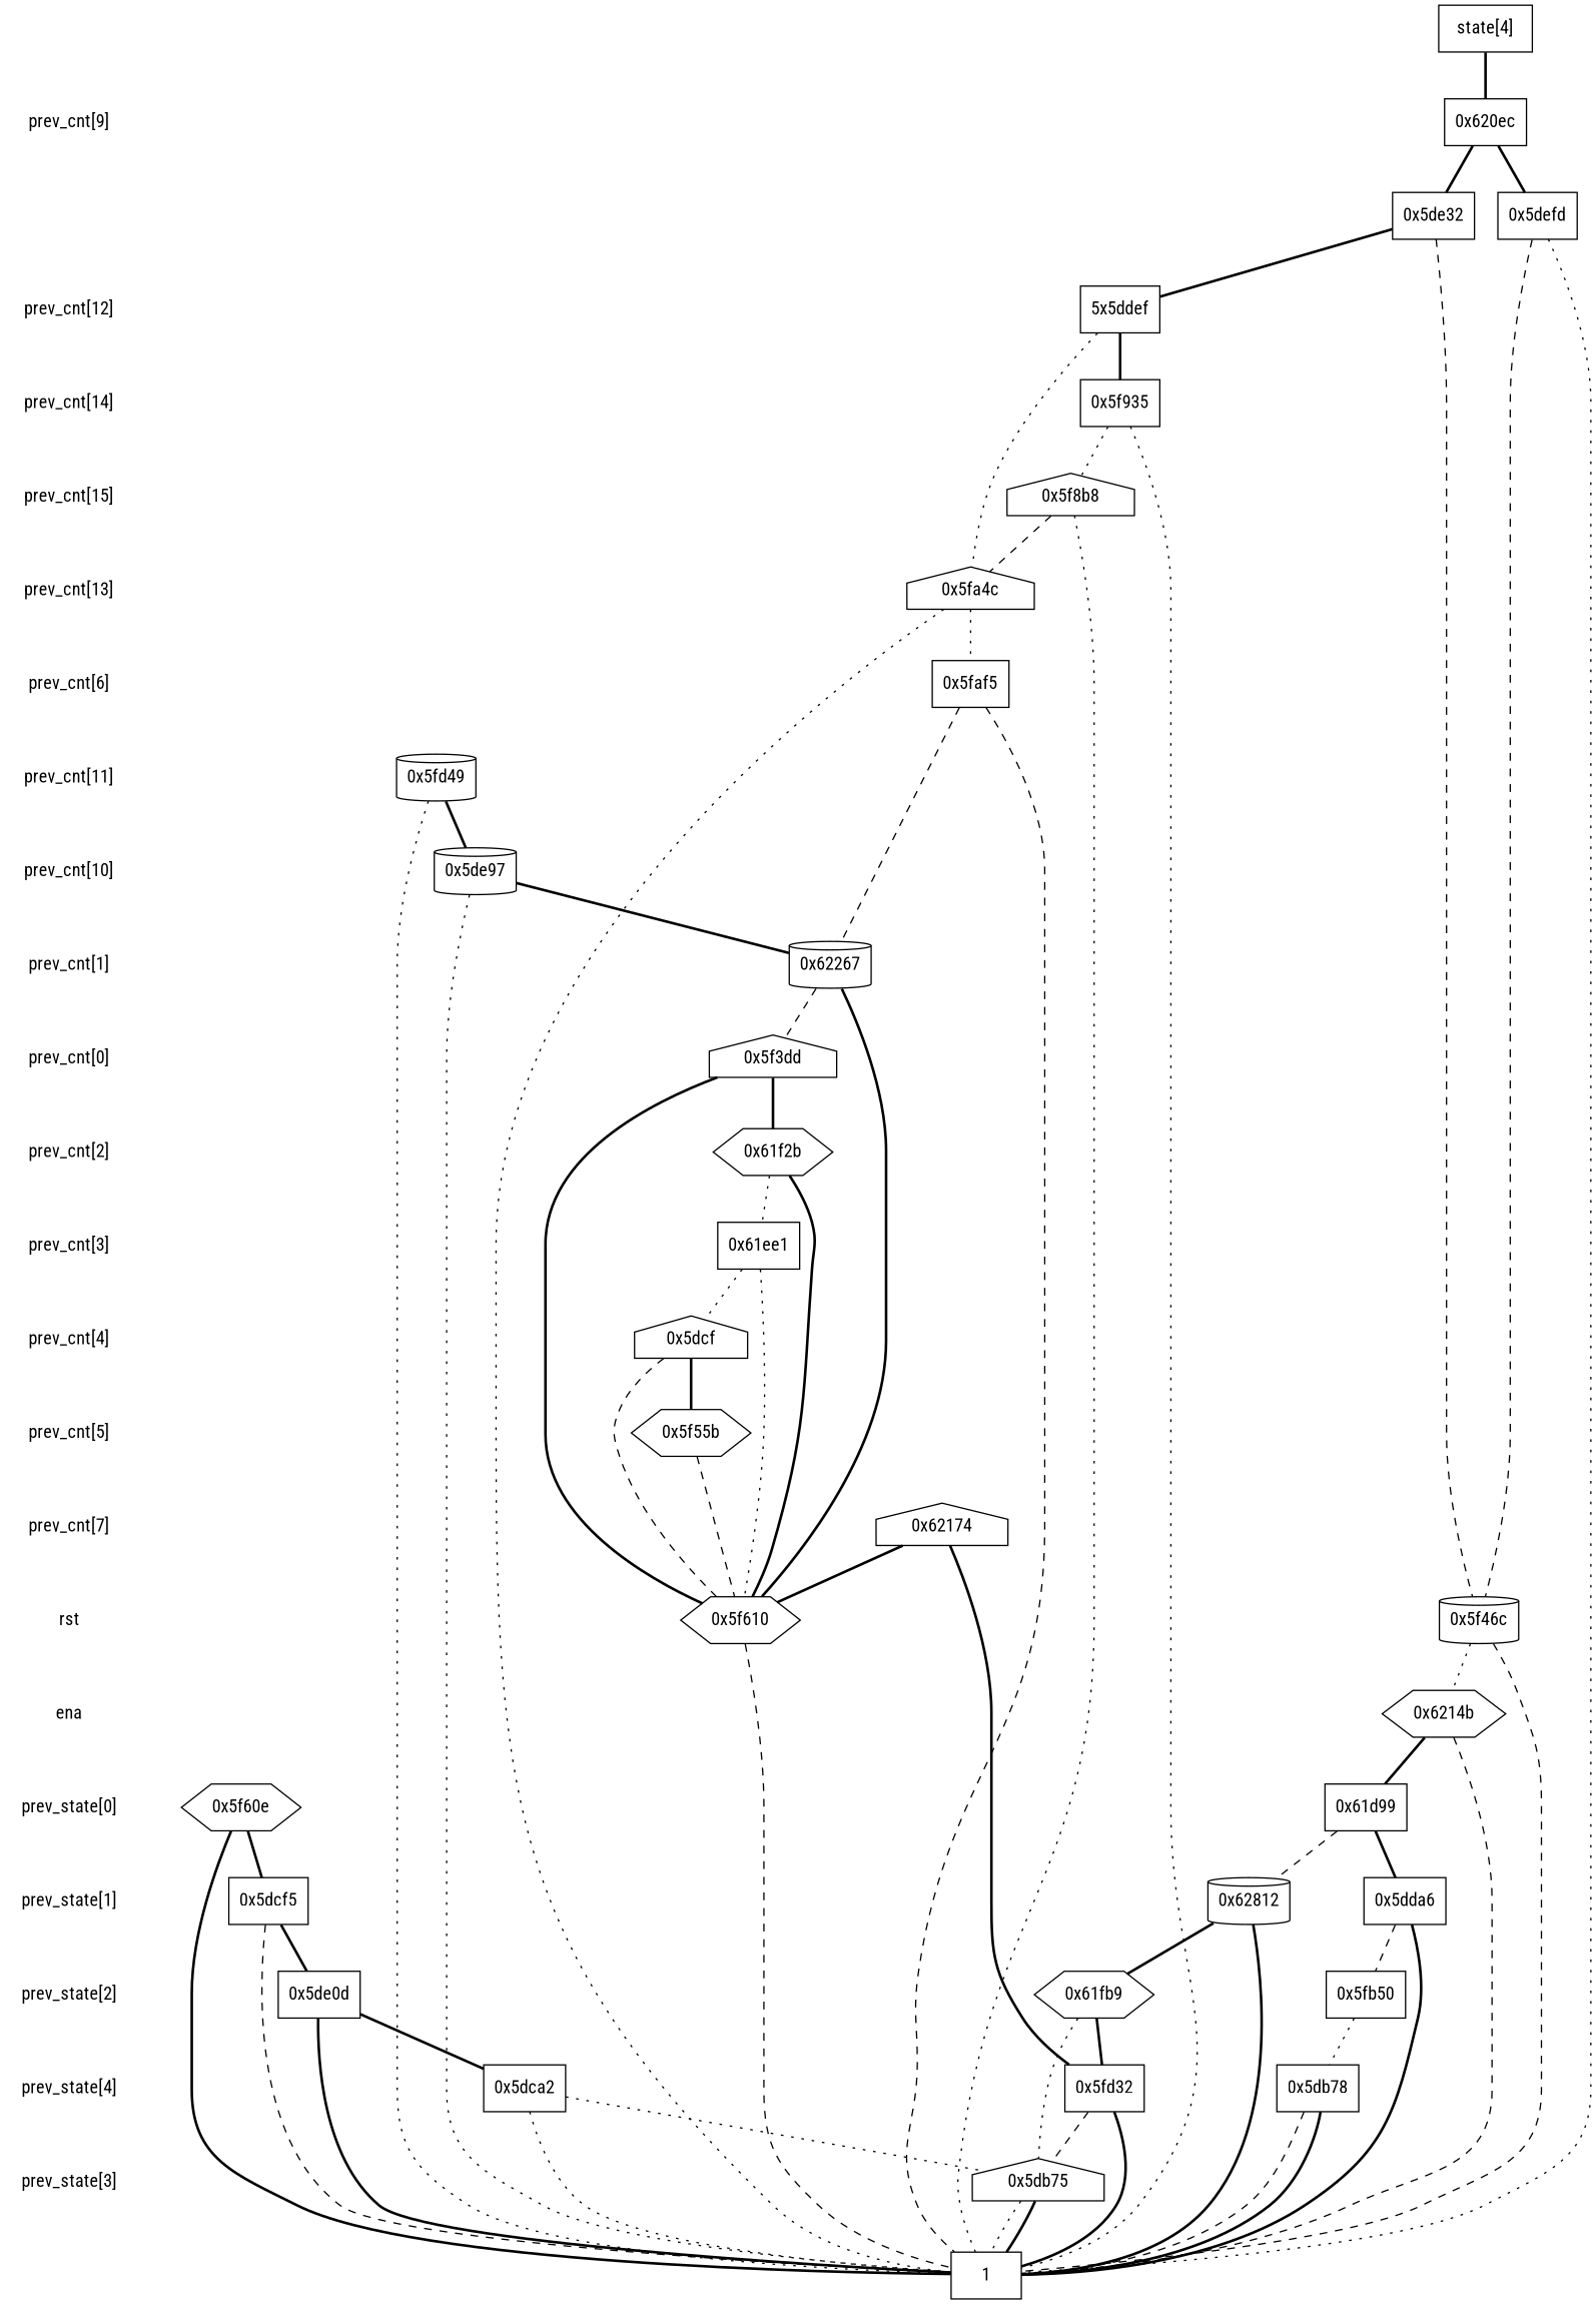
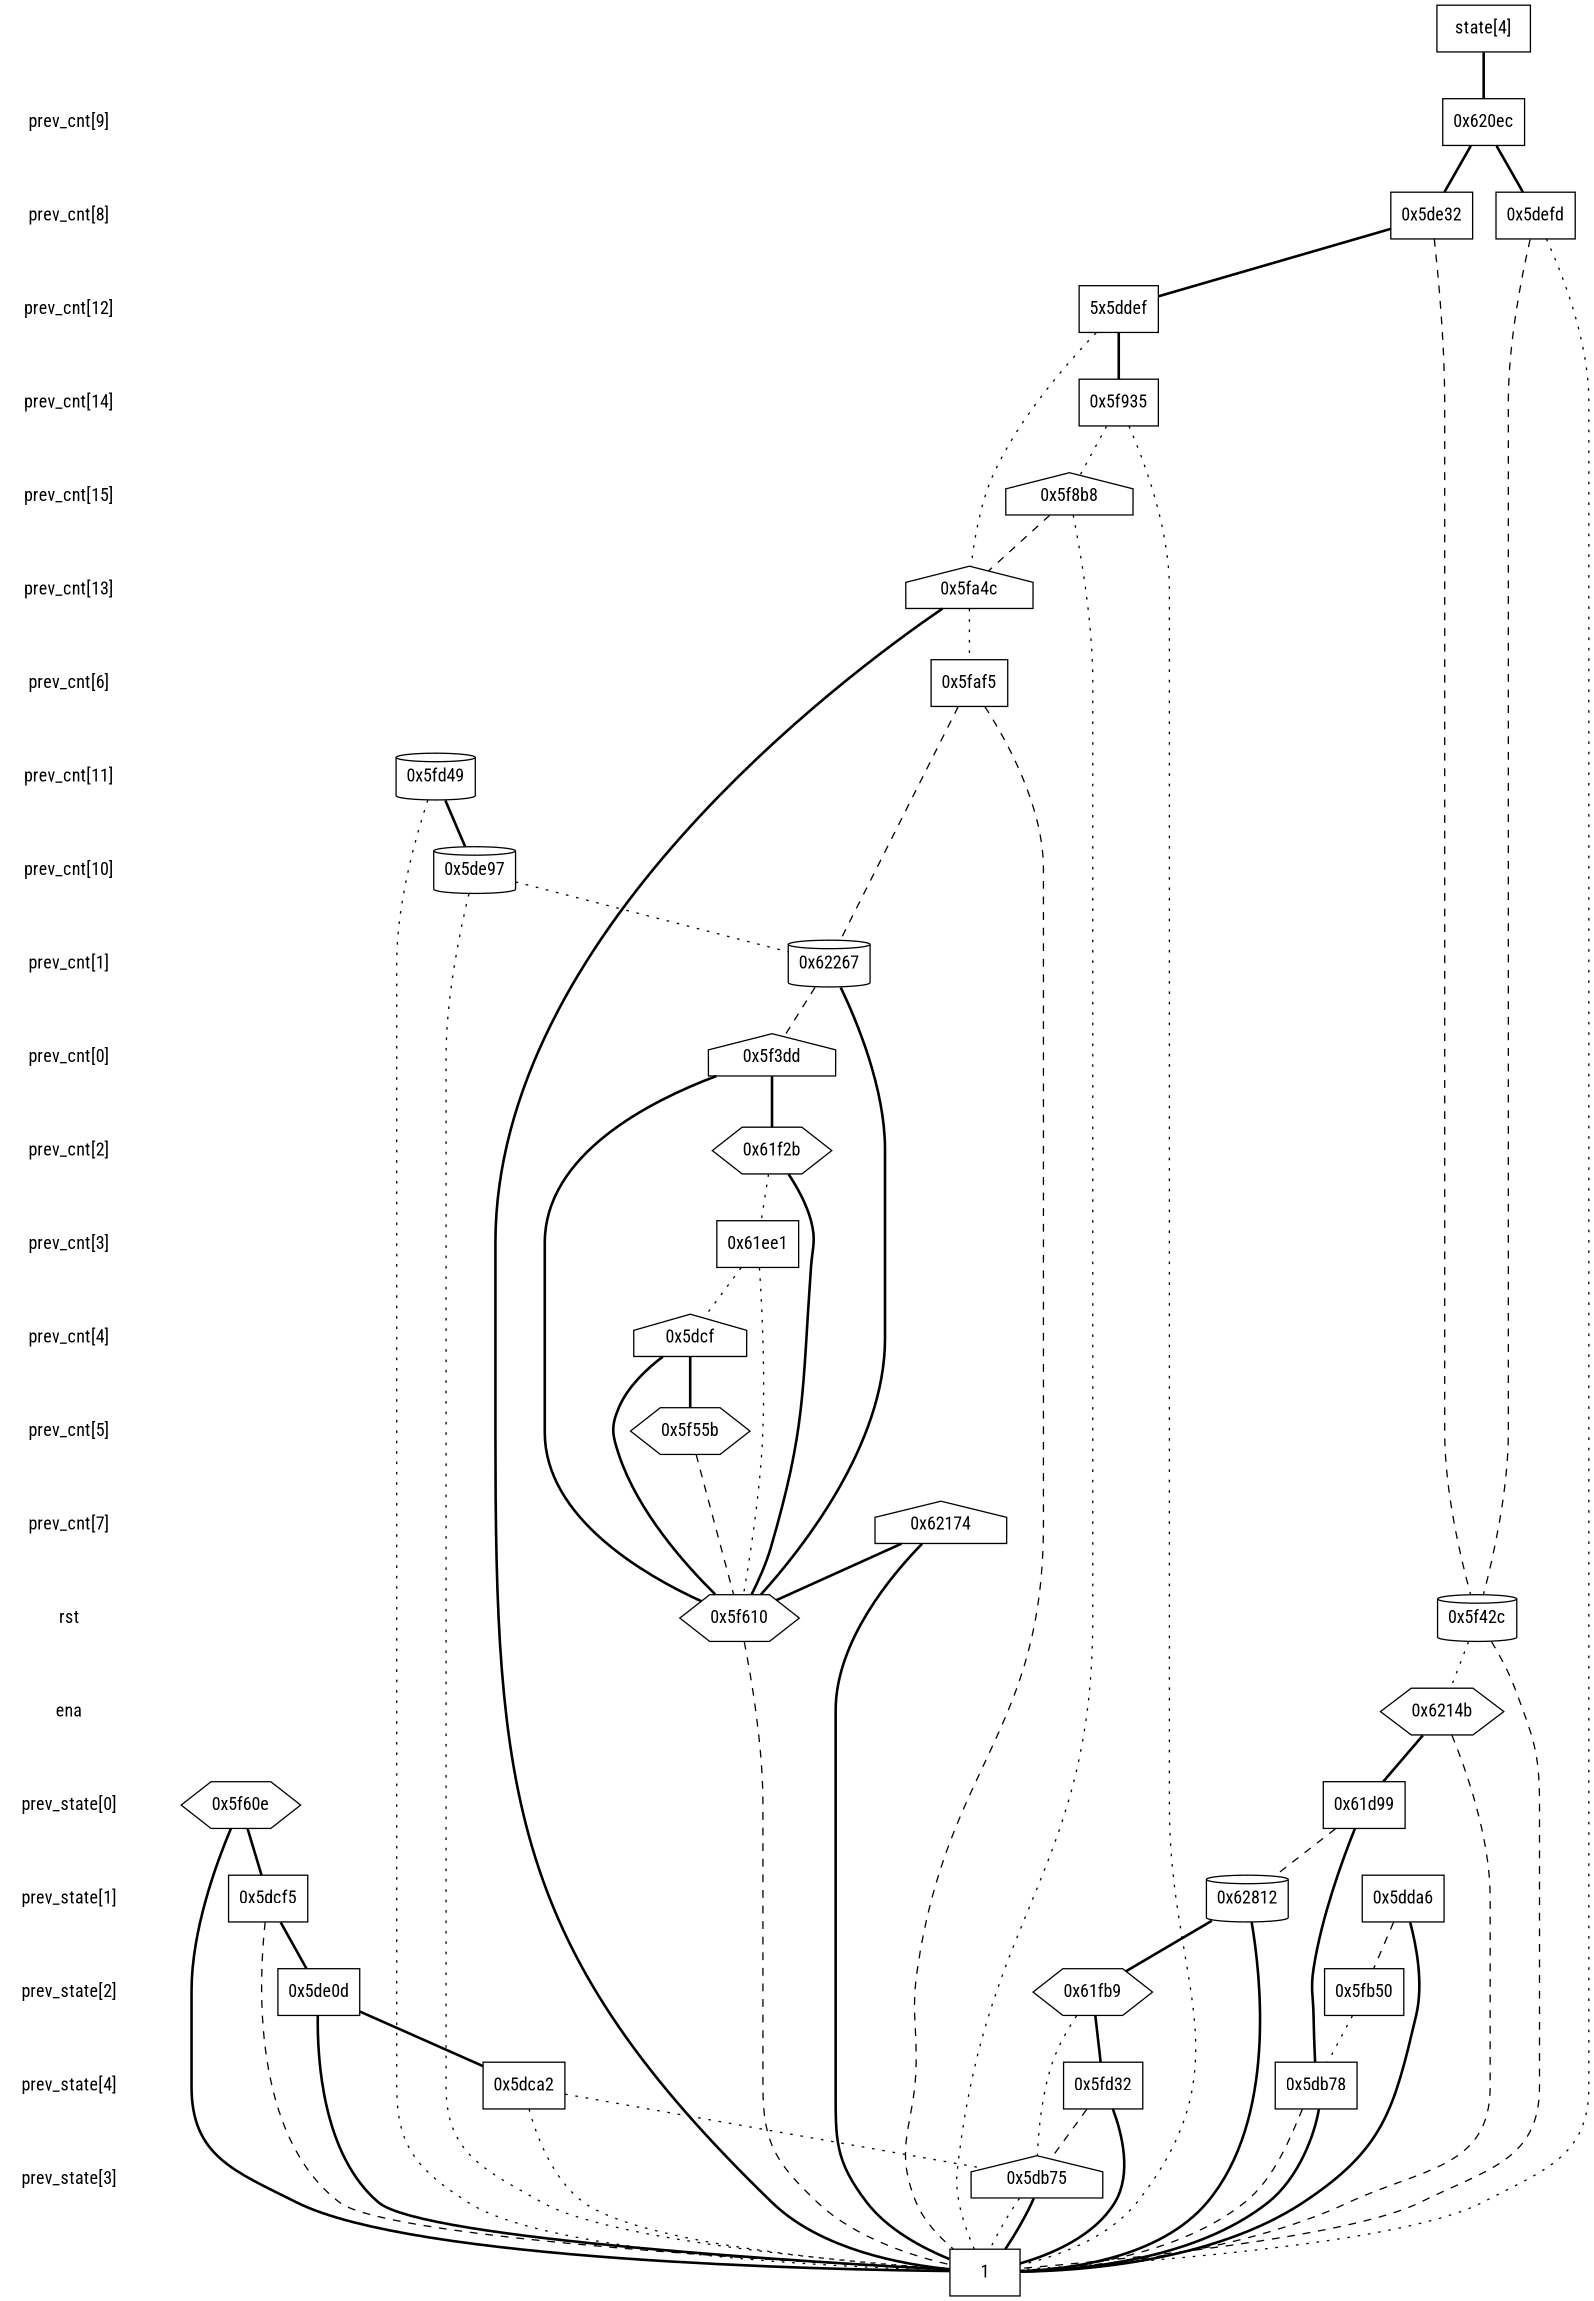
  digraph {
    fontname="Roboto Condensed"
    node [fontname="Roboto Condensed" shape=plaintext]
    edge [dir=none fontname="Roboto Condensed" style=bold]
    "CONST NODES" [style=invis]
    " prev_cnt[9] "
+   " prev_cnt[8] "
    " prev_cnt[12] "
    " prev_cnt[14] "
    " prev_cnt[15] "
    " prev_cnt[13] "
    " prev_cnt[6] "
    " prev_cnt[11] "
    " prev_cnt[10] "
    " prev_cnt[1] "
    " prev_cnt[0] "
    " prev_cnt[2] "
    " prev_cnt[3] "
    " prev_cnt[4] "
    " prev_cnt[5] "
    " prev_cnt[7] "
    " rst "
    " ena "
    " prev_state[0] "
    " prev_state[1] "
    " prev_state[2] "
    " prev_state[4] "
    " prev_state[3] "
    n25 [label="0x5dcf" shape=house]
    "  state[4]  " [shape=box]
    "0x620ec" [shape=box]
    "0x5de32" [shape=box]
    "0x5defd" [shape=box]
    n30 [label="5x5ddef" shape=box]
    "0x5f935" [shape=box]
    "0x5f8b8" [shape=house]
    "0x5fa4c" [shape=house]
    "0x5faf5" [shape=box]
    "0x5fd49" [shape=cylinder]
    "0x5de97" [shape=cylinder]
    "0x62267" [shape=cylinder]
    "0x5f3dd" [shape=house]
    "0x61f2b" [shape=hexagon]
    "0x61ee1" [shape=box]
    "0x5f55b" [shape=hexagon]
    "0x62174" [shape=house]
-   "0x5f46c" [shape=cylinder]
+   "0x5f46c" [shape=cylinder label="0x5f42c"]
    "0x5f610" [shape=hexagon]
    "0x6214b" [shape=hexagon]
    "0x61d99" [shape=box]
    "0x5f60e" [shape=hexagon]
    "0x5dda6" [shape=box]
    "0x5dcf5" [shape=box]
    "0x62812" [shape=cylinder]
    "0x61fb9" [shape=hexagon]
    "0x5de0d" [shape=box]
    "0x5fb50" [shape=box]
    "0x5fd32" [shape=box]
    "0x5dca2" [shape=box]
    "0x5db78" [shape=box]
    "0x5db75" [shape=house]
    n58 [label=1 shape=box]
    subgraph sub_1 {
      "CONST NODES"
      " prev_cnt[9] "
+     " prev_cnt[8] "
      " prev_cnt[12] "
      " prev_cnt[14] "
      " prev_cnt[15] "
      " prev_cnt[13] "
      " prev_cnt[6] "
      " prev_cnt[11] "
      " prev_cnt[10] "
      " prev_cnt[1] "
      " prev_cnt[0] "
      " prev_cnt[2] "
      " prev_cnt[3] "
      " prev_cnt[4] "
      " prev_cnt[5] "
      " prev_cnt[7] "
      " rst "
      " ena "
      " prev_state[0] "
      " prev_state[1] "
      " prev_state[2] "
      " prev_state[4] "
      " prev_state[3] "
    }
    subgraph sub_2 {
      rank=same
      " prev_cnt[4] "
      n25
    }
    subgraph sub_3 {
      rank=same
      "  state[4]  "
    }
    subgraph sub_4 {
      rank=same
      " prev_cnt[9] "
      "0x620ec"
    }
    subgraph sub_5 {
      rank=same
+     " prev_cnt[8] "
      "0x5de32"
      "0x5defd"
    }
    subgraph sub_6 {
      rank=same
      " prev_cnt[12] "
      n30
    }
    subgraph sub_7 {
      rank=same
      " prev_cnt[14] "
      "0x5f935"
    }
    subgraph sub_8 {
      rank=same
      " prev_cnt[15] "
      "0x5f8b8"
    }
    subgraph sub_9 {
      rank=same
      " prev_cnt[13] "
      "0x5fa4c"
    }
    subgraph sub_10 {
      rank=same
      " prev_cnt[6] "
      "0x5faf5"
    }
    subgraph sub_11 {
      rank=same
      " prev_cnt[11] "
      "0x5fd49"
    }
    subgraph sub_12 {
      rank=same
      " prev_cnt[10] "
      "0x5de97"
    }
    subgraph sub_13 {
      rank=same
      " prev_cnt[1] "
      "0x62267"
    }
    subgraph sub_14 {
      rank=same
      " prev_cnt[0] "
      "0x5f3dd"
    }
    subgraph sub_15 {
      rank=same
      " prev_cnt[2] "
      "0x61f2b"
    }
    subgraph sub_16 {
      rank=same
      " prev_cnt[3] "
      "0x61ee1"
    }
    subgraph sub_17 {
      rank=same
      " prev_cnt[5] "
      "0x5f55b"
    }
    subgraph sub_18 {
      rank=same
      " prev_cnt[7] "
      "0x62174"
    }
    subgraph sub_19 {
      rank=same
      " rst "
      "0x5f46c"
      "0x5f610"
    }
    subgraph sub_20 {
      rank=same
      " ena "
      "0x6214b"
    }
    subgraph sub_21 {
      rank=same
      " prev_state[0] "
      "0x61d99"
      "0x5f60e"
    }
    subgraph sub_22 {
      rank=same
      " prev_state[1] "
      "0x5dda6"
      "0x5dcf5"
      "0x62812"
    }
    subgraph sub_23 {
      rank=same
      " prev_state[2] "
      "0x61fb9"
      "0x5de0d"
      "0x5fb50"
    }
    subgraph sub_24 {
      rank=same
      " prev_state[4] "
      "0x5fd32"
      "0x5dca2"
      "0x5db78"
    }
    subgraph sub_25 {
      rank=same
      " prev_state[3] "
      "0x5db75"
    }
    subgraph sub_26 {
      rank=same
      "CONST NODES"
      subgraph sub_27 {
        rank=same
        n58
      }
    }
+   " prev_cnt[9] " -> " prev_cnt[8] " [style=invis]
+   " prev_cnt[8] " -> " prev_cnt[12] " [style=invis]
    " prev_cnt[12] " -> " prev_cnt[14] " [style=invis]
    " prev_cnt[14] " -> " prev_cnt[15] " [style=invis]
    " prev_cnt[15] " -> " prev_cnt[13] " [style=invis]
    " prev_cnt[13] " -> " prev_cnt[6] " [style=invis]
    " prev_cnt[6] " -> " prev_cnt[11] " [style=invis]
    " prev_cnt[11] " -> " prev_cnt[10] " [style=invis]
    " prev_cnt[10] " -> " prev_cnt[1] " [style=invis]
    " prev_cnt[1] " -> " prev_cnt[0] " [style=invis]
    " prev_cnt[0] " -> " prev_cnt[2] " [style=invis]
    " prev_cnt[2] " -> " prev_cnt[3] " [style=invis]
    " prev_cnt[3] " -> " prev_cnt[4] " [style=invis]
    " prev_cnt[4] " -> " prev_cnt[5] " [style=invis]
    " prev_cnt[5] " -> " prev_cnt[7] " [style=invis]
    " prev_cnt[7] " -> " rst " [style=invis]
    " rst " -> " ena " [style=invis]
    " ena " -> " prev_state[0] " [style=invis]
    " prev_state[0] " -> " prev_state[1] " [style=invis]
    " prev_state[1] " -> " prev_state[2] " [style=invis]
    " prev_state[2] " -> " prev_state[4] " [style=invis]
    " prev_state[4] " -> " prev_state[3] " [style=invis]
    " prev_state[3] " -> "CONST NODES" [style=invis]
    n25 -> "0x5f55b"
-   n25 -> "0x5f610" [style=dashed]
+   n25 -> "0x5f610"
    "  state[4]  " -> "0x620ec"
    "0x620ec" -> "0x5de32"
    "0x620ec" -> "0x5defd"
    "0x5de32" -> n30
    "0x5de32" -> "0x5f46c" [style=dashed]
    "0x5defd" -> "0x5f46c" [style=dashed]
    "0x5defd" -> n58 [style=dotted]
    n30 -> "0x5f935"
    n30 -> "0x5fa4c" [style=dotted]
    "0x5f935" -> "0x5f8b8" [style=dotted]
    "0x5f935" -> n58 [style=dotted]
    "0x5f8b8" -> "0x5fa4c" [style=dashed]
    "0x5f8b8" -> n58 [style=dotted]
    "0x5fa4c" -> "0x5faf5" [style=dotted]
-   "0x5fa4c" -> n58 [style=dotted]
+   "0x5fa4c" -> n58
    "0x5faf5" -> "0x62267" [style=dashed]
    "0x5faf5" -> n58 [style=dashed]
    "0x5fd49" -> "0x5de97"
    "0x5fd49" -> n58 [style=dotted]
-   "0x5de97" -> "0x62267"
+   "0x5de97" -> "0x62267" [style=dotted]
    "0x5de97" -> n58 [style=dotted]
    "0x62267" -> "0x5f3dd" [style=dashed]
    "0x62267" -> "0x5f610"
    "0x5f3dd" -> "0x61f2b"
    "0x5f3dd" -> "0x5f610"
    "0x61f2b" -> "0x61ee1" [style=dotted]
    "0x61f2b" -> "0x5f610"
    "0x61ee1" -> n25 [style=dotted]
    "0x61ee1" -> "0x5f610" [style=dotted]
    "0x5f55b" -> "0x5f610" [style=dashed]
    "0x62174" -> "0x5f610"
-   "0x62174" -> "0x5fd32"
+   "0x62174" -> n58
    "0x5f46c" -> "0x6214b" [style=dotted]
    "0x5f46c" -> n58 [style=dashed]
    "0x5f610" -> n58 [style=dashed]
    "0x6214b" -> "0x61d99"
    "0x6214b" -> n58 [style=dashed]
-   "0x61d99" -> "0x5dda6"
+   "0x61d99" -> "0x5db78"
    "0x61d99" -> "0x62812" [style=dashed]
    "0x5f60e" -> "0x5dcf5"
    "0x5f60e" -> n58
    "0x5dda6" -> "0x5fb50" [style=dashed]
    "0x5dda6" -> n58
    "0x5dcf5" -> "0x5de0d"
    "0x5dcf5" -> n58 [style=dashed]
    "0x62812" -> "0x61fb9"
    "0x62812" -> n58
    "0x61fb9" -> "0x5fd32"
    "0x61fb9" -> "0x5db75" [style=dotted]
    "0x5de0d" -> "0x5dca2"
    "0x5de0d" -> n58
    "0x5fb50" -> "0x5db78" [style=dotted]
    "0x5fd32" -> "0x5db75" [style=dashed]
    "0x5fd32" -> n58
    "0x5dca2" -> "0x5db75" [style=dotted]
    "0x5dca2" -> n58 [style=dotted]
    "0x5db78" -> n58 [style=dashed]
    "0x5db78" -> n58
    "0x5db75" -> n58 [style=dotted]
    "0x5db75" -> n58
  }
